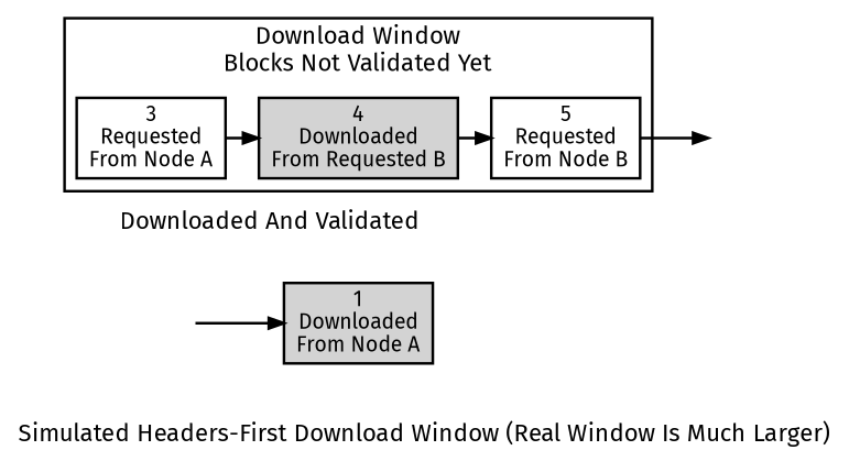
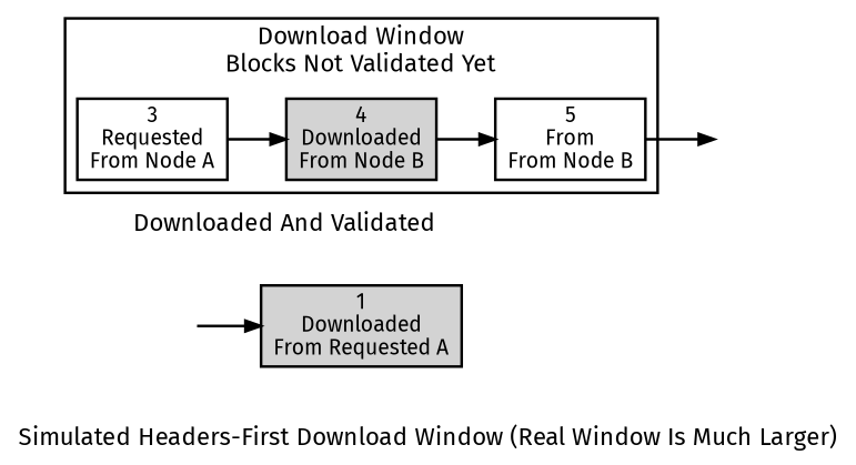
  digraph {
    fontname="Fira Sans"
    fontsize=16
    label=" \nSimulated Headers-First Download Window (Real Window Is Much Larger)"
    nodesep=0.2
    penwidth=1.75
    rankdir=LR
    ranksep=0.3
    splines=false
    node [fontname="Fira Sans" penwidth=1.75 shape=box]
    edge [fontname="Fira Sans" penwidth=1.75]
    block0 [style=invis width=0]
-   n2 [label="1\nDownloaded\nFrom Node A" style=filled]
+   n2 [label="1\nDownloaded\nFrom Requested A" style=filled]
    n3 [label="3\nRequested\nFrom Node A"]
-   n4 [label="4\nDownloaded\nFrom Requested B" style=filled]
-   n5 [label="5\nRequested\nFrom Node B"]
+   n4 [label="4\nDownloaded\nFrom Node B" style=filled]
+   n5 [label="5\nFrom\nFrom Node B"]
    block6 [style=invis width=0]
    subgraph cluster_1 {
      label="Downloaded And Validated\n "
      penwidth=0
      block0
      n2
    }
    subgraph cluster_2 {
      label="Download Window\nBlocks Not Validated Yet"
      n3
      n4
      n5
    }
    block0 -> n2
    n3 -> n4
    n4 -> n5
    n5 -> block6 [minlen=2]
  }
